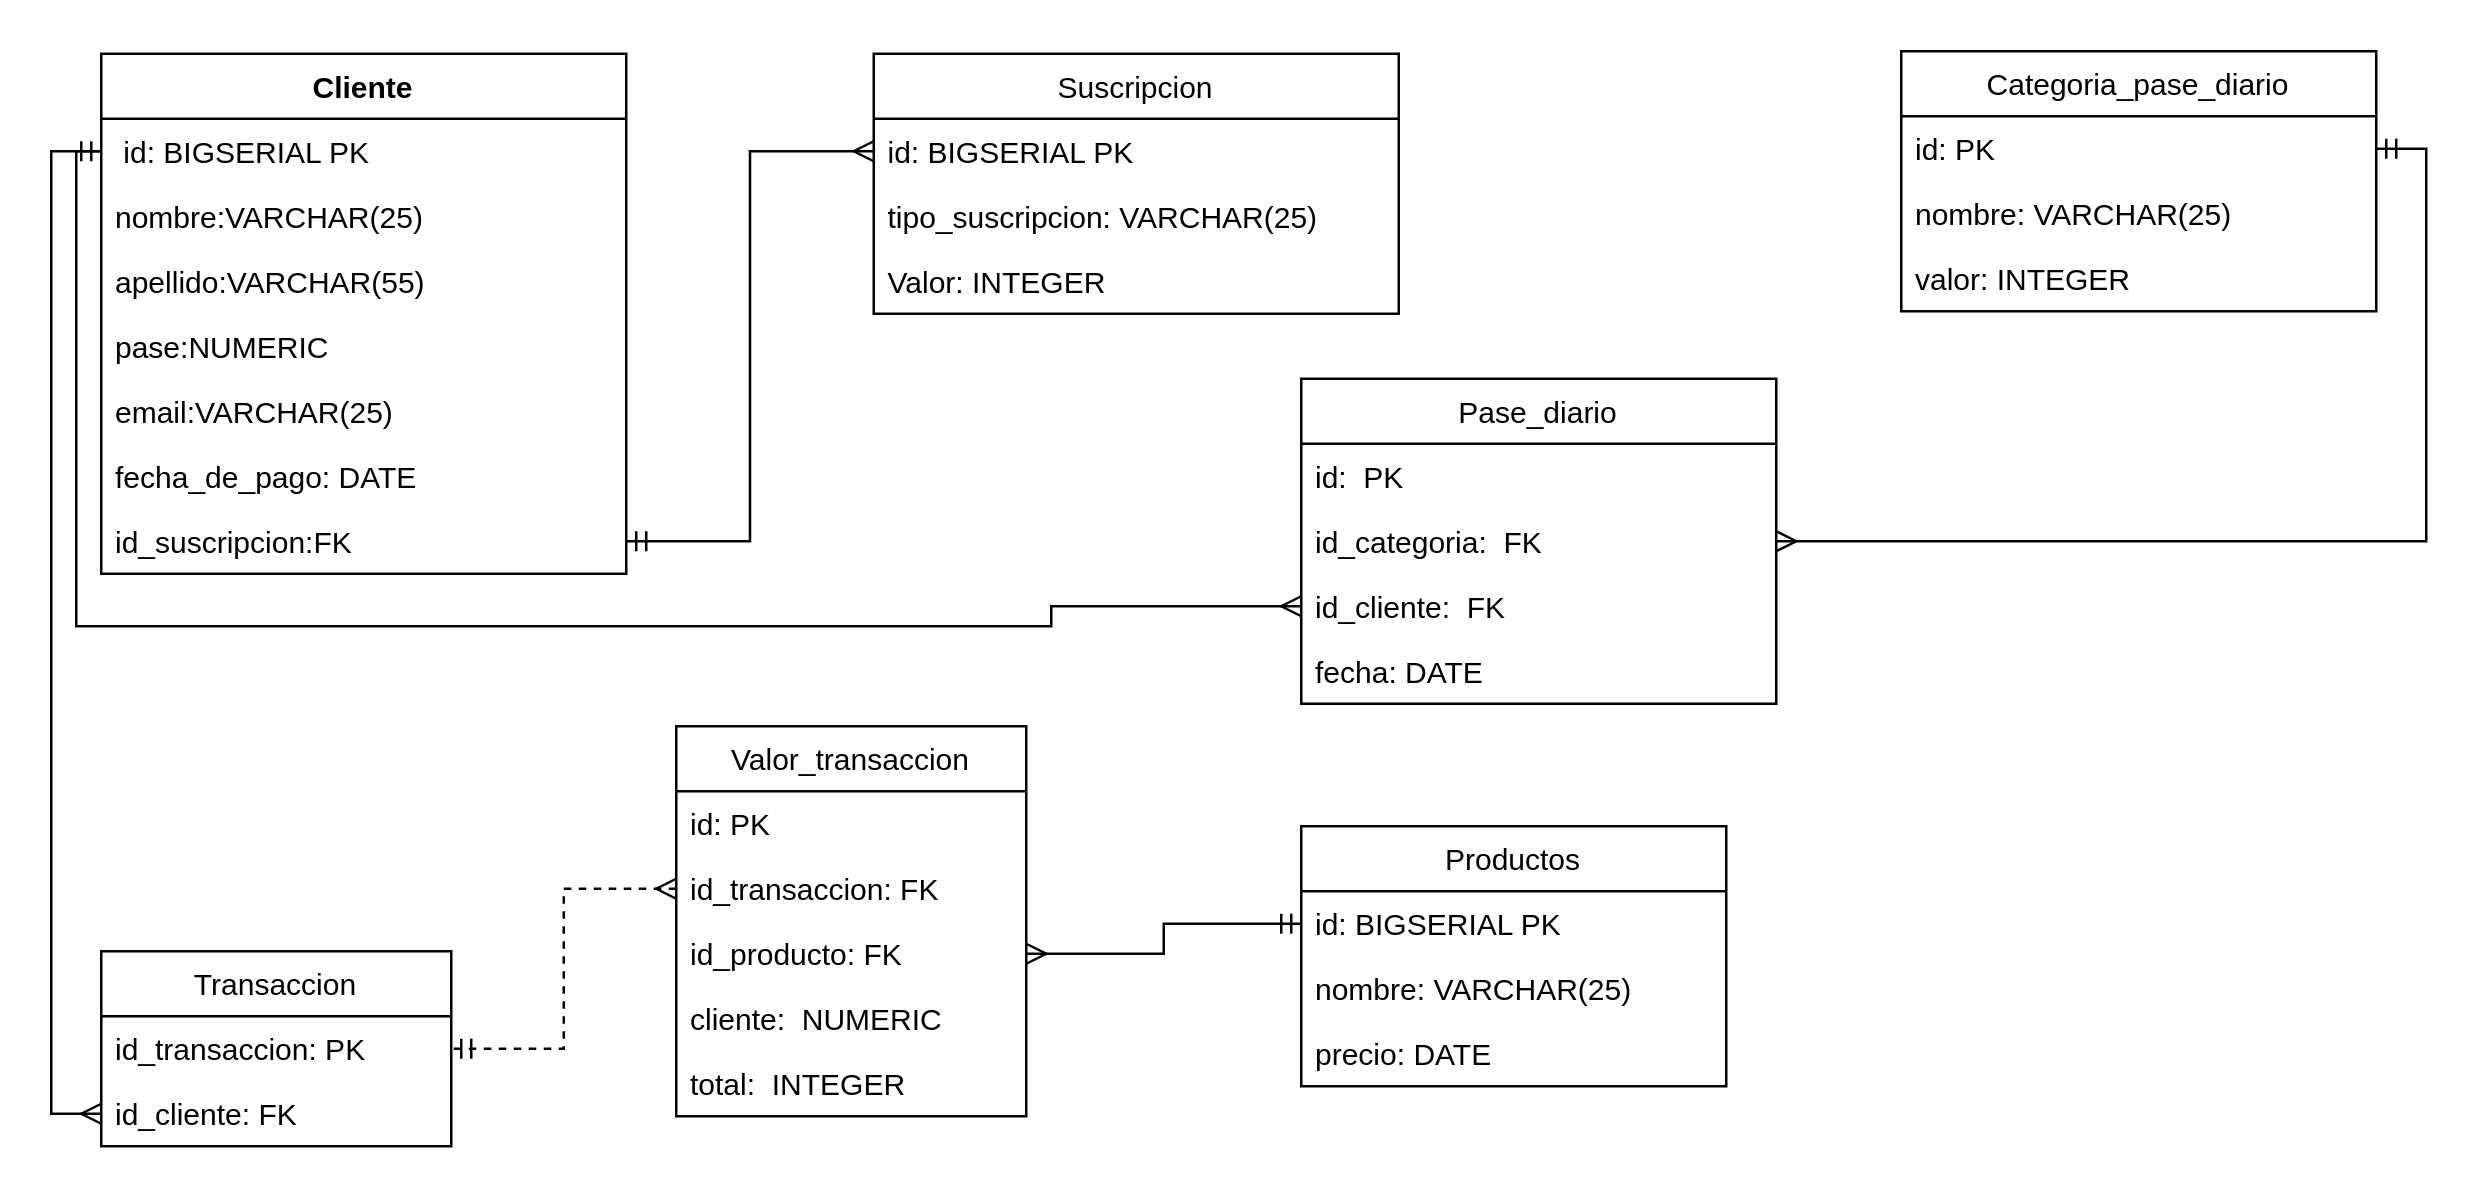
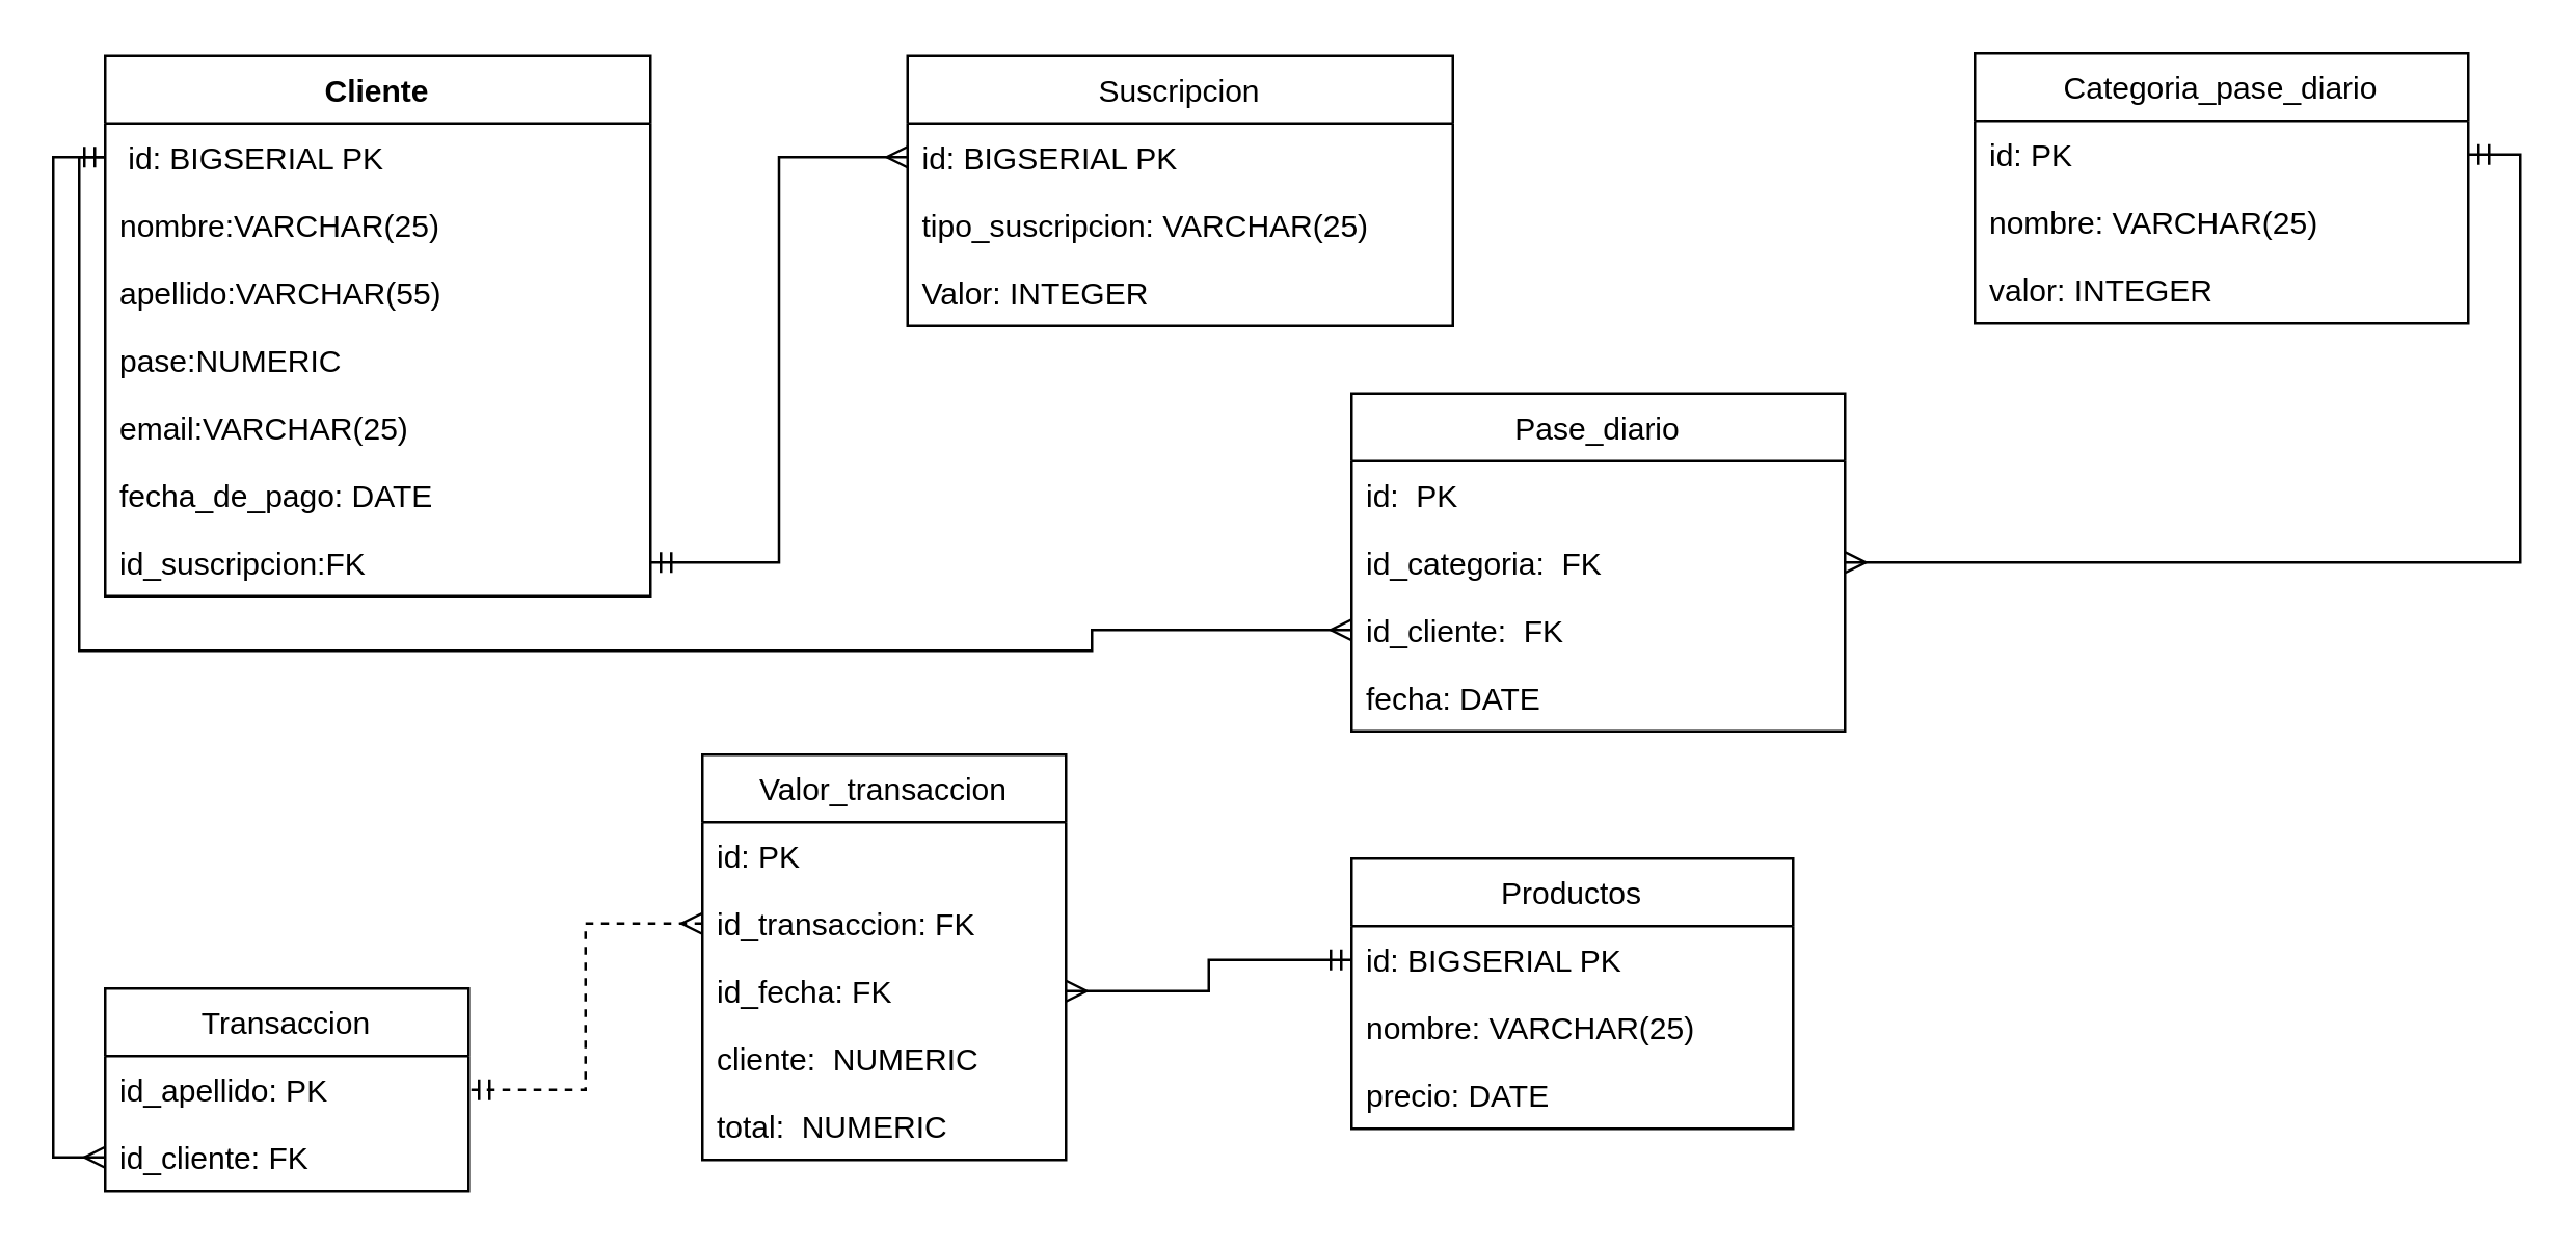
  <mxCell id="0" />
  <mxCell id="1" parent="0" />
  <mxCell id="2" value="Cliente" style="swimlane;fontStyle=1;align=center;verticalAlign=top;childLayout=stackLayout;horizontal=1;startSize=26;horizontalStack=0;resizeParent=1;resizeParentMax=0;resizeLast=0;collapsible=1;marginBottom=0;" parent="1" vertex="1"><mxGeometry y="21" width="210" height="208" as="geometry" x="40" /></mxCell>
  <mxCell id="3" value=" id: BIGSERIAL PK" style="text;strokeColor=none;fillColor=none;align=left;verticalAlign=top;spacingLeft=4;spacingRight=4;overflow=hidden;rotatable=0;points=[[0,0.5],[1,0.5]];portConstraint=eastwest;" parent="2" vertex="1"><mxGeometry y="26" width="210" height="26" as="geometry" /></mxCell>
  <mxCell id="4" value="nombre:VARCHAR(25)" style="text;strokeColor=none;fillColor=none;align=left;verticalAlign=top;spacingLeft=4;spacingRight=4;overflow=hidden;rotatable=0;points=[[0,0.5],[1,0.5]];portConstraint=eastwest;" parent="2" vertex="1"><mxGeometry y="52" width="210" height="26" as="geometry" /></mxCell>
  <mxCell id="5" value="apellido:VARCHAR(55)" style="text;strokeColor=none;fillColor=none;align=left;verticalAlign=top;spacingLeft=4;spacingRight=4;overflow=hidden;rotatable=0;points=[[0,0.5],[1,0.5]];portConstraint=eastwest;" parent="2" vertex="1"><mxGeometry y="78" width="210" height="26" as="geometry" /></mxCell>
  <mxCell id="6" value="pase:NUMERIC" style="text;strokeColor=none;fillColor=none;align=left;verticalAlign=top;spacingLeft=4;spacingRight=4;overflow=hidden;rotatable=0;points=[[0,0.5],[1,0.5]];portConstraint=eastwest;" parent="2" vertex="1"><mxGeometry y="104" width="210" height="26" as="geometry" /></mxCell>
  <mxCell id="7" value="email:VARCHAR(25)" style="text;strokeColor=none;fillColor=none;align=left;verticalAlign=top;spacingLeft=4;spacingRight=4;overflow=hidden;rotatable=0;points=[[0,0.5],[1,0.5]];portConstraint=eastwest;" parent="2" vertex="1"><mxGeometry y="130" width="210" height="26" as="geometry" /></mxCell>
  <mxCell id="8" value="fecha_de_pago: DATE" style="text;strokeColor=none;fillColor=none;align=left;verticalAlign=top;spacingLeft=4;spacingRight=4;overflow=hidden;rotatable=0;points=[[0,0.5],[1,0.5]];portConstraint=eastwest;" parent="2" vertex="1"><mxGeometry y="156" width="210" height="26" as="geometry" /></mxCell>
  <mxCell id="9" value="id_suscripcion:FK" style="text;strokeColor=none;fillColor=none;align=left;verticalAlign=top;spacingLeft=4;spacingRight=4;overflow=hidden;rotatable=0;points=[[0,0.5],[1,0.5]];portConstraint=eastwest;" parent="2" vertex="1"><mxGeometry y="182" width="210" height="26" as="geometry" /></mxCell>
  <mxCell id="10" value="Suscripcion" style="swimlane;fontStyle=0;childLayout=stackLayout;horizontal=1;startSize=26;fillColor=none;horizontalStack=0;resizeParent=1;resizeParentMax=0;resizeLast=0;collapsible=1;marginBottom=0;" parent="1" vertex="1"><mxGeometry x="349" y="21" width="210" height="104" as="geometry" /></mxCell>
  <mxCell id="11" value="id: BIGSERIAL PK" style="text;strokeColor=none;fillColor=none;align=left;verticalAlign=top;spacingLeft=4;spacingRight=4;overflow=hidden;rotatable=0;points=[[0,0.5],[1,0.5]];portConstraint=eastwest;" parent="10" vertex="1"><mxGeometry y="26" width="210" height="26" as="geometry" /></mxCell>
  <mxCell id="12" value="tipo_suscripcion: VARCHAR(25)" style="text;strokeColor=none;fillColor=none;align=left;verticalAlign=top;spacingLeft=4;spacingRight=4;overflow=hidden;rotatable=0;points=[[0,0.5],[1,0.5]];portConstraint=eastwest;" parent="10" vertex="1"><mxGeometry y="52" width="210" height="26" as="geometry" /></mxCell>
  <mxCell id="13" value="Valor: INTEGER" style="text;strokeColor=none;fillColor=none;align=left;verticalAlign=top;spacingLeft=4;spacingRight=4;overflow=hidden;rotatable=0;points=[[0,0.5],[1,0.5]];portConstraint=eastwest;" parent="10" vertex="1"><mxGeometry y="78" width="210" height="26" as="geometry" /></mxCell>
  <mxCell id="14" value="Categoria_pase_diario" style="swimlane;fontStyle=0;childLayout=stackLayout;horizontal=1;startSize=26;fillColor=none;horizontalStack=0;resizeParent=1;resizeParentMax=0;resizeLast=0;collapsible=1;marginBottom=0;" parent="1" vertex="1"><mxGeometry x="760" width="190" height="104" as="geometry" y="20" /></mxCell>
  <mxCell id="15" value="id: PK" style="text;strokeColor=none;fillColor=none;align=left;verticalAlign=top;spacingLeft=4;spacingRight=4;overflow=hidden;rotatable=0;points=[[0,0.5],[1,0.5]];portConstraint=eastwest;" parent="14" vertex="1"><mxGeometry y="26" width="190" height="26" as="geometry" /></mxCell>
  <mxCell id="16" value="nombre: VARCHAR(25)" style="text;strokeColor=none;fillColor=none;align=left;verticalAlign=top;spacingLeft=4;spacingRight=4;overflow=hidden;rotatable=0;points=[[0,0.5],[1,0.5]];portConstraint=eastwest;" parent="14" vertex="1"><mxGeometry y="52" width="190" height="26" as="geometry" /></mxCell>
  <mxCell id="17" value="valor: INTEGER" style="text;strokeColor=none;fillColor=none;align=left;verticalAlign=top;spacingLeft=4;spacingRight=4;overflow=hidden;rotatable=0;points=[[0,0.5],[1,0.5]];portConstraint=eastwest;" parent="14" vertex="1"><mxGeometry y="78" width="190" height="26" as="geometry" /></mxCell>
  <mxCell id="18" value="Pase_diario" style="swimlane;fontStyle=0;childLayout=stackLayout;horizontal=1;startSize=26;fillColor=none;horizontalStack=0;resizeParent=1;resizeParentMax=0;resizeLast=0;collapsible=1;marginBottom=0;" parent="1" vertex="1"><mxGeometry x="520" y="151" width="190" height="130" as="geometry" /></mxCell>
  <mxCell id="19" value="id:  PK" style="text;strokeColor=none;fillColor=none;align=left;verticalAlign=top;spacingLeft=4;spacingRight=4;overflow=hidden;rotatable=0;points=[[0,0.5],[1,0.5]];portConstraint=eastwest;" vertex="1" parent="18"><mxGeometry y="26" width="190" height="26" as="geometry" /></mxCell>
  <mxCell id="20" value="id_categoria:  FK" style="text;strokeColor=none;fillColor=none;align=left;verticalAlign=top;spacingLeft=4;spacingRight=4;overflow=hidden;rotatable=0;points=[[0,0.5],[1,0.5]];portConstraint=eastwest;" parent="18" vertex="1"><mxGeometry y="52" width="190" height="26" as="geometry" /></mxCell>
  <mxCell id="21" value="id_cliente:  FK" style="text;strokeColor=none;fillColor=none;align=left;verticalAlign=top;spacingLeft=4;spacingRight=4;overflow=hidden;rotatable=0;points=[[0,0.5],[1,0.5]];portConstraint=eastwest;" vertex="1" parent="18"><mxGeometry y="78" width="190" height="26" as="geometry" /></mxCell>
  <mxCell id="22" value="fecha: DATE" style="text;strokeColor=none;fillColor=none;align=left;verticalAlign=top;spacingLeft=4;spacingRight=4;overflow=hidden;rotatable=0;points=[[0,0.5],[1,0.5]];portConstraint=eastwest;" parent="18" vertex="1"><mxGeometry y="104" width="190" height="26" as="geometry" /></mxCell>
  <mxCell id="23" value="Productos" style="swimlane;fontStyle=0;childLayout=stackLayout;horizontal=1;startSize=26;fillColor=none;horizontalStack=0;resizeParent=1;resizeParentMax=0;resizeLast=0;collapsible=1;marginBottom=0;" parent="1" vertex="1"><mxGeometry x="520" y="330" width="170" height="104" as="geometry" /></mxCell>
  <mxCell id="24" value="id: BIGSERIAL PK" style="text;strokeColor=none;fillColor=none;align=left;verticalAlign=top;spacingLeft=4;spacingRight=4;overflow=hidden;rotatable=0;points=[[0,0.5],[1,0.5]];portConstraint=eastwest;" parent="23" vertex="1"><mxGeometry y="26" width="170" height="26" as="geometry" /></mxCell>
  <mxCell id="25" value="nombre: VARCHAR(25)" style="text;strokeColor=none;fillColor=none;align=left;verticalAlign=top;spacingLeft=4;spacingRight=4;overflow=hidden;rotatable=0;points=[[0,0.5],[1,0.5]];portConstraint=eastwest;" parent="23" vertex="1"><mxGeometry y="52" width="170" height="26" as="geometry" /></mxCell>
  <mxCell id="26" value="precio: DATE" style="text;strokeColor=none;fillColor=none;align=left;verticalAlign=top;spacingLeft=4;spacingRight=4;overflow=hidden;rotatable=0;points=[[0,0.5],[1,0.5]];portConstraint=eastwest;" parent="23" vertex="1"><mxGeometry y="78" width="170" height="26" as="geometry" /></mxCell>
  <mxCell id="27" style="edgeStyle=orthogonalEdgeStyle;rounded=0;orthogonalLoop=1;jettySize=auto;html=1;exitX=1;exitY=0.5;exitDx=0;exitDy=0;entryX=0;entryY=0.5;entryDx=0;entryDy=0;endArrow=ERmany;endFill=0;startArrow=ERmandOne;startFill=0;" parent="1" source="9" target="11" edge="1"><mxGeometry relative="1" as="geometry" /></mxCell>
  <mxCell id="28" value="Valor_transaccion" style="swimlane;fontStyle=0;childLayout=stackLayout;horizontal=1;startSize=26;fillColor=none;horizontalStack=0;resizeParent=1;resizeParentMax=0;resizeLast=0;collapsible=1;marginBottom=0;" parent="1" vertex="1"><mxGeometry x="270" y="290" width="140" height="156" as="geometry" /></mxCell>
  <mxCell id="29" value="id: PK" style="text;strokeColor=none;fillColor=none;align=left;verticalAlign=top;spacingLeft=4;spacingRight=4;overflow=hidden;rotatable=0;points=[[0,0.5],[1,0.5]];portConstraint=eastwest;" vertex="1" parent="28"><mxGeometry y="26" width="140" height="26" as="geometry" /></mxCell>
  <mxCell id="30" value="id_transaccion: FK" style="text;strokeColor=none;fillColor=none;align=left;verticalAlign=top;spacingLeft=4;spacingRight=4;overflow=hidden;rotatable=0;points=[[0,0.5],[1,0.5]];portConstraint=eastwest;" parent="28" vertex="1"><mxGeometry y="52" width="140" height="26" as="geometry" /></mxCell>
- <mxCell id="31" value="id_producto: FK" style="text;strokeColor=none;fillColor=none;align=left;verticalAlign=top;spacingLeft=4;spacingRight=4;overflow=hidden;rotatable=0;points=[[0,0.5],[1,0.5]];portConstraint=eastwest;" parent="28" vertex="1"><mxGeometry y="78" width="140" height="26" as="geometry" /></mxCell>
+ <mxCell id="31" value="id_fecha: FK" style="text;strokeColor=none;fillColor=none;align=left;verticalAlign=top;spacingLeft=4;spacingRight=4;overflow=hidden;rotatable=0;points=[[0,0.5],[1,0.5]];portConstraint=eastwest;" parent="28" vertex="1"><mxGeometry y="78" width="140" height="26" as="geometry" /></mxCell>
  <mxCell id="32" value="cliente:  NUMERIC" style="text;strokeColor=none;fillColor=none;align=left;verticalAlign=top;spacingLeft=4;spacingRight=4;overflow=hidden;rotatable=0;points=[[0,0.5],[1,0.5]];portConstraint=eastwest;" parent="28" vertex="1"><mxGeometry y="104" width="140" height="26" as="geometry" /></mxCell>
- <mxCell id="33" value="total:  INTEGER" style="text;strokeColor=none;fillColor=none;align=left;verticalAlign=top;spacingLeft=4;spacingRight=4;overflow=hidden;rotatable=0;points=[[0,0.5],[1,0.5]];portConstraint=eastwest;" vertex="1" parent="28"><mxGeometry y="130" width="140" height="26" as="geometry" /></mxCell>
+ <mxCell id="33" value="total:  NUMERIC" style="text;strokeColor=none;fillColor=none;align=left;verticalAlign=top;spacingLeft=4;spacingRight=4;overflow=hidden;rotatable=0;points=[[0,0.5],[1,0.5]];portConstraint=eastwest;" vertex="1" parent="28"><mxGeometry y="130" width="140" height="26" as="geometry" /></mxCell>
  <mxCell id="34" style="edgeStyle=orthogonalEdgeStyle;rounded=0;orthogonalLoop=1;jettySize=auto;html=1;exitX=1;exitY=0.5;exitDx=0;exitDy=0;entryX=1;entryY=0.5;entryDx=0;entryDy=0;endArrow=ERmandOne;endFill=0;startArrow=ERmany;startFill=0;" parent="1" source="20" target="15" edge="1"><mxGeometry relative="1" as="geometry"><Array as="points"><mxPoint x="970" y="216" /><mxPoint x="970" y="59" /></Array></mxGeometry></mxCell>
  <mxCell id="35" style="edgeStyle=orthogonalEdgeStyle;rounded=0;orthogonalLoop=1;jettySize=auto;html=1;exitX=0;exitY=0.5;exitDx=0;exitDy=0;endArrow=none;endFill=0;entryX=0;entryY=0.5;entryDx=0;entryDy=0;startArrow=ERmany;startFill=0;" edge="1" parent="1" source="21" target="3"><mxGeometry relative="1" as="geometry"><mxPoint x="30" y="60" as="targetPoint" /><Array as="points"><mxPoint x="420" y="242" /><mxPoint x="420" y="250" /><mxPoint x="30" y="250" /><mxPoint x="30" y="60" /></Array></mxGeometry></mxCell>
  <mxCell id="36" value="Transaccion" style="swimlane;fontStyle=0;childLayout=stackLayout;horizontal=1;startSize=26;fillColor=none;horizontalStack=0;resizeParent=1;resizeParentMax=0;resizeLast=0;collapsible=1;marginBottom=0;" vertex="1" parent="1"><mxGeometry y="380" width="140" height="78" as="geometry" x="40" /></mxCell>
- <mxCell id="37" value="id_transaccion: PK" style="text;strokeColor=none;fillColor=none;align=left;verticalAlign=top;spacingLeft=4;spacingRight=4;overflow=hidden;rotatable=0;points=[[0,0.5],[1,0.5]];portConstraint=eastwest;" vertex="1" parent="36"><mxGeometry y="26" width="140" height="26" as="geometry" /></mxCell>
+ <mxCell id="37" value="id_apellido: PK" style="text;strokeColor=none;fillColor=none;align=left;verticalAlign=top;spacingLeft=4;spacingRight=4;overflow=hidden;rotatable=0;points=[[0,0.5],[1,0.5]];portConstraint=eastwest;" vertex="1" parent="36"><mxGeometry y="26" width="140" height="26" as="geometry" /></mxCell>
  <mxCell id="38" value="id_cliente: FK" style="text;strokeColor=none;fillColor=none;align=left;verticalAlign=top;spacingLeft=4;spacingRight=4;overflow=hidden;rotatable=0;points=[[0,0.5],[1,0.5]];portConstraint=eastwest;" vertex="1" parent="36"><mxGeometry y="52" width="140" height="26" as="geometry" /></mxCell>
  <mxCell id="39" style="edgeStyle=orthogonalEdgeStyle;rounded=0;orthogonalLoop=1;jettySize=auto;html=1;exitX=0;exitY=0.5;exitDx=0;exitDy=0;entryX=1;entryY=0.5;entryDx=0;entryDy=0;endArrow=ERmandOne;endFill=0;startArrow=ERmany;startFill=0;dashed=1;" edge="1" parent="1" source="30" target="37"><mxGeometry relative="1" as="geometry" /></mxCell>
  <mxCell id="40" style="edgeStyle=orthogonalEdgeStyle;rounded=0;orthogonalLoop=1;jettySize=auto;html=1;exitX=1;exitY=0.5;exitDx=0;exitDy=0;entryX=0;entryY=0.5;entryDx=0;entryDy=0;endArrow=ERmandOne;endFill=0;startArrow=ERmany;startFill=0;" edge="1" parent="1" source="31" target="24"><mxGeometry relative="1" as="geometry" /></mxCell>
  <mxCell id="41" style="edgeStyle=orthogonalEdgeStyle;rounded=0;orthogonalLoop=1;jettySize=auto;html=1;exitX=0;exitY=0.5;exitDx=0;exitDy=0;endArrow=ERmandOne;endFill=0;entryX=0;entryY=0.5;entryDx=0;entryDy=0;startArrow=ERmany;startFill=0;" edge="1" parent="1" source="38" target="3"><mxGeometry relative="1" as="geometry"><mxPoint x="30" y="60" as="targetPoint" /><Array as="points"><mxPoint x="20" y="445" /><mxPoint x="20" y="60" /></Array></mxGeometry></mxCell>
